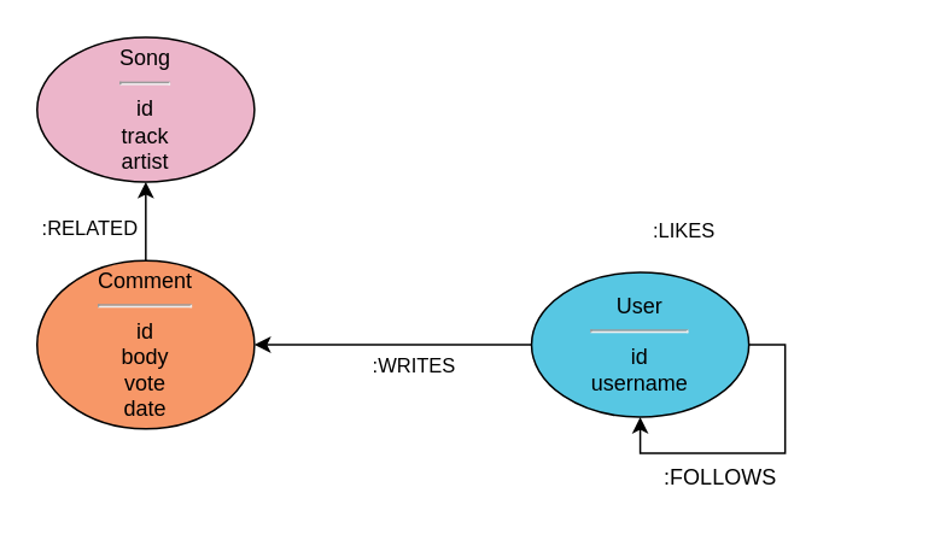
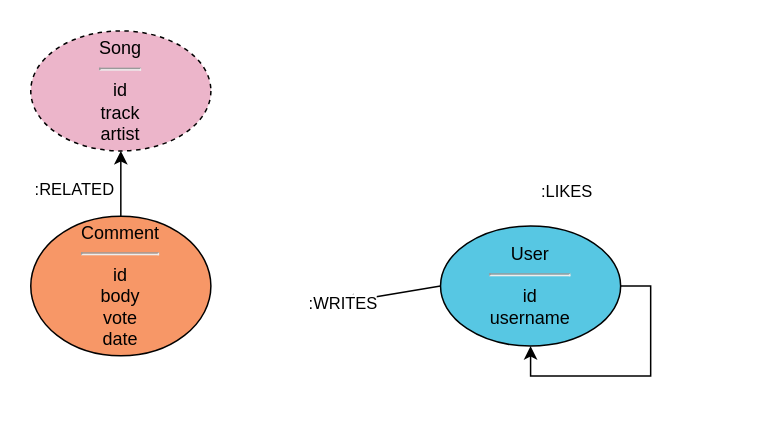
  <mxCell id="0" />
  <mxCell id="1" parent="0" />
  <mxCell id="2" style="edgeStyle=orthogonalEdgeStyle;rounded=0;orthogonalLoop=1;jettySize=auto;html=1;exitX=1;exitY=0.5;exitDx=0;exitDy=0;entryX=0.5;entryY=1;entryDx=0;entryDy=0;" parent="1" source="4" target="4" edge="1"><mxGeometry relative="1" as="geometry"><mxPoint x="266" y="370" as="targetPoint" /></mxGeometry></mxCell>
- <mxCell id="3" style="edgeStyle=orthogonalEdgeStyle;rounded=0;orthogonalLoop=1;jettySize=auto;html=1;exitX=0;exitY=0.5;exitDx=0;exitDy=0;" parent="1" source="4" target="8" edge="1"><mxGeometry relative="1" as="geometry" /></mxCell>
+ <mxCell id="3" style="edgeStyle=orthogonalEdgeStyle;rounded=0;orthogonalLoop=1;jettySize=auto;html=1;exitX=0;exitY=0.5;exitDx=0;exitDy=0;" parent="1" source="4" target="10" edge="1"><mxGeometry relative="1" as="geometry" /></mxCell>
  <mxCell id="4" value="User&lt;br&gt;&lt;hr&gt;id&lt;br&gt;username" style="ellipse;whiteSpace=wrap;html=1;fillColor=#57C7E3;strokeColor=black;" parent="1" vertex="1"><mxGeometry x="293" y="150" width="120" height="80" as="geometry" /></mxCell>
- <mxCell id="5" value="Song&lt;br&gt;&lt;hr&gt;id&lt;br&gt;track&lt;br&gt;artist" style="ellipse;whiteSpace=wrap;html=1;fillColor=#ECB5CA;strokeColor=#000000;fontColor=black;labelBorderColor=none;labelBackgroundColor=none;" parent="1" vertex="1"><mxGeometry x="20" y="20" width="120" height="80" as="geometry" /></mxCell>
- <mxCell id="6" value=":FOLLOWS" style="text;html=1;align=center;verticalAlign=middle;resizable=0;points=[];autosize=1;strokeColor=none;fillColor=none;" parent="1" vertex="1"><mxGeometry x="361" y="255" width="72" height="18" as="geometry" /></mxCell>
+ <mxCell id="5" value="Song&lt;br&gt;&lt;hr&gt;id&lt;br&gt;track&lt;br&gt;artist" style="ellipse;whiteSpace=wrap;html=1;fillColor=#ECB5CA;strokeColor=#000000;fontColor=black;labelBorderColor=none;labelBackgroundColor=none;dashed=1;" parent="1" vertex="1"><mxGeometry x="20" y="20" width="120" height="80" as="geometry" /></mxCell>
  <mxCell id="7" value=":LIKES" style="edgeLabel;html=1;align=center;verticalAlign=middle;resizable=0;points=[];" parent="1" vertex="1" connectable="0"><mxGeometry x="496.996" y="119.001" as="geometry"><mxPoint x="-120" y="7" as="offset" /></mxGeometry></mxCell>
  <mxCell id="8" value="Comment&lt;br&gt;&lt;hr&gt;id&lt;br&gt;body&lt;br&gt;vote&lt;br&gt;date" style="ellipse;whiteSpace=wrap;html=1;fillColor=#F79767;fontColor=black;strokeColor=#000000;" parent="1" vertex="1"><mxGeometry x="20" y="143.5" width="120" height="93" as="geometry" /></mxCell>
  <mxCell id="9" value=":RELATED" style="edgeLabel;html=1;align=center;verticalAlign=middle;resizable=0;points=[];" parent="1" vertex="1" connectable="0"><mxGeometry x="48" y="125" as="geometry" /></mxCell>
  <mxCell id="10" value=":WRITES" style="edgeLabel;html=1;align=center;verticalAlign=middle;resizable=0;points=[];" parent="1" vertex="1" connectable="0"><mxGeometry x="227" y="201" as="geometry" /></mxCell>
  <mxCell id="11" style="edgeStyle=orthogonalEdgeStyle;rounded=0;orthogonalLoop=1;jettySize=auto;html=1;exitX=0.5;exitY=0;exitDx=0;exitDy=0;entryX=0.5;entryY=1;entryDx=0;entryDy=0;" parent="1" source="8" target="5" edge="1"><mxGeometry relative="1" as="geometry"><mxPoint x="120" y="380" as="sourcePoint" /><mxPoint x="-30" y="240" as="targetPoint" /></mxGeometry></mxCell>
